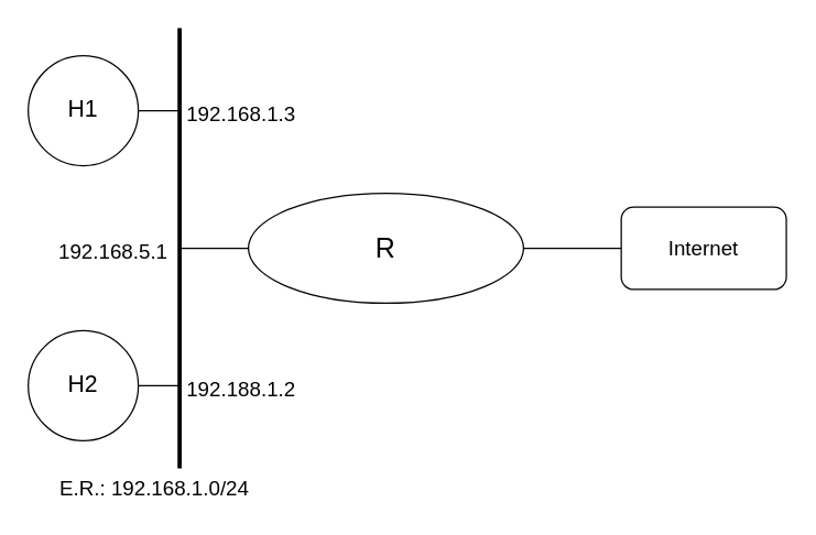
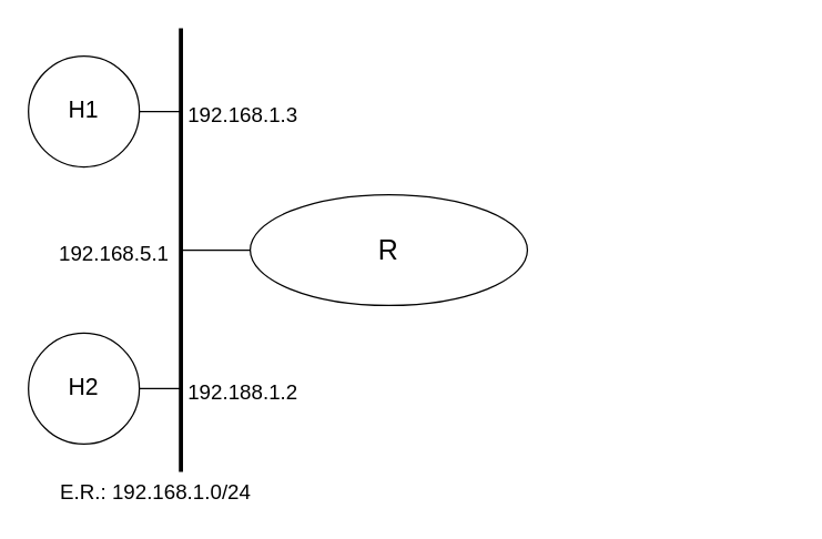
  <mxCell id="0" />
  <mxCell id="1" parent="0" />
  <mxCell id="2" value="" style="endArrow=none;html=1;rounded=0;strokeWidth=3;" edge="1" parent="1"><mxGeometry width="50" height="50" relative="1" as="geometry"><mxPoint x="130" y="340" as="sourcePoint" /><mxPoint x="130" y="20" as="targetPoint" /></mxGeometry></mxCell>
  <mxCell id="3" value="&lt;font style=&quot;font-size: 17px;&quot;&gt;H1&lt;/font&gt;" style="ellipse;whiteSpace=wrap;html=1;aspect=fixed;" vertex="1" parent="1"><mxGeometry x="20" y="40" width="80" height="80" as="geometry" /></mxCell>
  <mxCell id="4" value="" style="endArrow=none;html=1;rounded=0;strokeWidth=1;" edge="1" parent="1"><mxGeometry width="50" height="50" relative="1" as="geometry"><mxPoint x="100" y="80" as="sourcePoint" /><mxPoint x="130" y="80" as="targetPoint" /></mxGeometry></mxCell>
  <mxCell id="5" value="&lt;font style=&quot;font-size: 17px;&quot;&gt;H2&lt;/font&gt;" style="ellipse;whiteSpace=wrap;html=1;aspect=fixed;" vertex="1" parent="1"><mxGeometry x="20" y="240" width="80" height="80" as="geometry" /></mxCell>
  <mxCell id="6" value="" style="endArrow=none;html=1;rounded=0;strokeWidth=1;" edge="1" parent="1"><mxGeometry width="50" height="50" relative="1" as="geometry"><mxPoint x="100" y="280" as="sourcePoint" /><mxPoint x="130" y="280" as="targetPoint" /></mxGeometry></mxCell>
  <mxCell id="7" value="&lt;font style=&quot;font-size: 20px;&quot;&gt;R&lt;/font&gt;" style="ellipse;whiteSpace=wrap;html=1;fontSize=17;" vertex="1" parent="1"><mxGeometry x="180" y="140" width="200" height="80" as="geometry" /></mxCell>
  <mxCell id="8" value="" style="endArrow=none;html=1;rounded=0;fontSize=17;strokeWidth=1;entryX=0;entryY=0.5;entryDx=0;entryDy=0;" edge="1" parent="1" target="7"><mxGeometry width="50" height="50" relative="1" as="geometry"><mxPoint x="130" y="180" as="sourcePoint" /><mxPoint x="170" y="180" as="targetPoint" /></mxGeometry></mxCell>
- <mxCell id="9" value="" style="endArrow=none;html=1;rounded=0;fontSize=20;strokeWidth=1;exitX=1;exitY=0.5;exitDx=0;exitDy=0;entryX=0;entryY=0.5;entryDx=0;entryDy=0;" edge="1" parent="1" source="7" target="14"><mxGeometry width="50" height="50" relative="1" as="geometry"><mxPoint x="321" y="300" as="sourcePoint" /><mxPoint x="421" y="180" as="targetPoint" /><Array as="points" /></mxGeometry></mxCell>
  <mxCell id="10" value="&lt;font style=&quot;font-size: 15px;&quot;&gt;192.168.1.3&lt;br&gt;&lt;/font&gt;" style="text;html=1;strokeColor=none;fillColor=none;align=center;verticalAlign=middle;whiteSpace=wrap;rounded=0;fontSize=20;" vertex="1" parent="1"><mxGeometry x="135" y="65" width="80" height="30" as="geometry" /></mxCell>
  <mxCell id="11" value="&lt;font style=&quot;font-size: 15px;&quot;&gt;192.188.1.2&lt;br&gt;&lt;/font&gt;" style="text;html=1;strokeColor=none;fillColor=none;align=center;verticalAlign=middle;whiteSpace=wrap;rounded=0;fontSize=20;" vertex="1" parent="1"><mxGeometry x="135" y="265" width="80" height="30" as="geometry" /></mxCell>
  <mxCell id="12" value="&lt;font style=&quot;font-size: 15px;&quot;&gt;192.168.5.1&lt;br&gt;&lt;/font&gt;" style="text;html=1;strokeColor=none;fillColor=none;align=center;verticalAlign=middle;whiteSpace=wrap;rounded=0;fontSize=20;" vertex="1" parent="1"><mxGeometry x="42" y="165" width="80" height="30" as="geometry" /></mxCell>
  <mxCell id="13" value="&lt;font style=&quot;font-size: 15px;&quot;&gt;E.R.: 192.168.1.0/24&lt;br&gt;&lt;/font&gt;" style="text;html=1;strokeColor=none;fillColor=none;align=center;verticalAlign=middle;whiteSpace=wrap;rounded=0;fontSize=20;" vertex="1" parent="1"><mxGeometry x="42" y="337" width="140" height="30" as="geometry" /></mxCell>
- <mxCell id="14" value="&lt;font style=&quot;font-size: 15px;&quot;&gt;Internet&lt;/font&gt;" style="rounded=1;whiteSpace=wrap;html=1;" vertex="1" parent="1"><mxGeometry x="451" y="150" width="120" height="60" as="geometry" /></mxCell>
